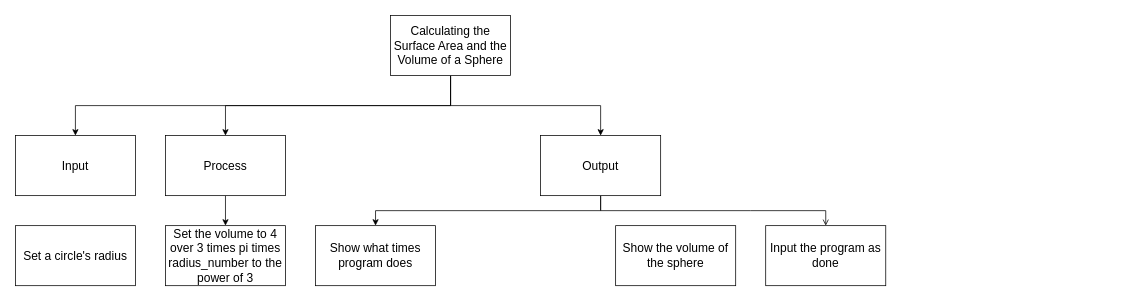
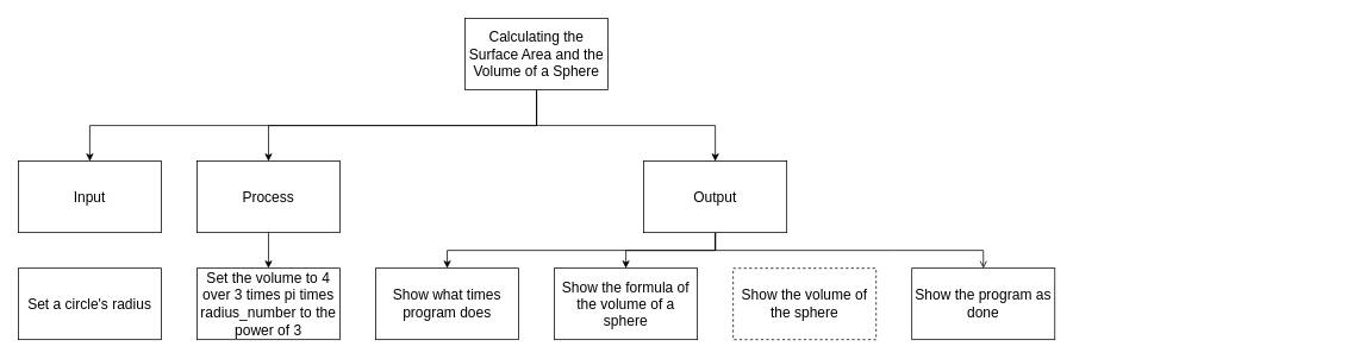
  <mxCell id="0" />
  <mxCell id="1" parent="0" />
  <mxCell id="2" style="edgeStyle=orthogonalEdgeStyle;html=1;entryX=0.5;entryY=0;entryDx=0;entryDy=0;fontSize=14;rounded=0;" parent="1" source="5" target="8" edge="1"><mxGeometry relative="1" as="geometry"><Array as="points"><mxPoint x="600" y="140" /><mxPoint x="100" y="140" /></Array></mxGeometry></mxCell>
  <mxCell id="3" style="edgeStyle=orthogonalEdgeStyle;rounded=0;html=1;fontSize=14;entryX=0.5;entryY=0;entryDx=0;entryDy=0;" parent="1" source="5" target="12" edge="1"><mxGeometry relative="1" as="geometry"><Array as="points"><mxPoint x="600" y="140" /><mxPoint x="800" y="140" /></Array></mxGeometry></mxCell>
  <mxCell id="4" style="edgeStyle=orthogonalEdgeStyle;rounded=0;html=1;fontSize=16;" parent="1" source="5" target="7" edge="1"><mxGeometry relative="1" as="geometry"><Array as="points"><mxPoint x="600" y="140" /><mxPoint x="300" y="140" /></Array></mxGeometry></mxCell>
  <mxCell id="5" value="Calculating the Surface Area and the Volume of a Sphere" style="rounded=0;whiteSpace=wrap;html=1;fontSize=16;" parent="1" vertex="1"><mxGeometry x="520" width="160" height="80" as="geometry" y="20" /></mxCell>
  <mxCell id="6" style="edgeStyle=orthogonalEdgeStyle;html=1;entryX=0.5;entryY=0;entryDx=0;entryDy=0;rounded=0;" parent="1" source="7" target="15" edge="1"><mxGeometry relative="1" as="geometry" /></mxCell>
  <mxCell id="7" value="Process" style="rounded=0;whiteSpace=wrap;html=1;fontSize=16;" parent="1" vertex="1"><mxGeometry x="220" y="180" width="160" height="80" as="geometry" /></mxCell>
  <mxCell id="8" value="Input" style="rounded=0;whiteSpace=wrap;html=1;fontSize=16;" parent="1" vertex="1"><mxGeometry y="180" width="160" height="80" as="geometry" x="20" /></mxCell>
  <mxCell id="9" style="edgeStyle=orthogonalEdgeStyle;html=1;entryX=0.5;entryY=0;entryDx=0;entryDy=0;rounded=0;endArrow=open;" parent="1" source="12" target="14" edge="1"><mxGeometry relative="1" as="geometry"><Array as="points"><mxPoint x="1000" y="280" /><mxPoint x="1500" y="280" /></Array></mxGeometry></mxCell>
  <mxCell id="10" style="edgeStyle=orthogonalEdgeStyle;rounded=0;html=1;entryX=0.5;entryY=0;entryDx=0;entryDy=0;" parent="1" source="12" target="16" edge="1"><mxGeometry relative="1" as="geometry"><Array as="points"><mxPoint x="800" y="280" /><mxPoint x="500" y="280" /></Array></mxGeometry></mxCell>
+ <mxCell id="11" style="edgeStyle=orthogonalEdgeStyle;html=1;entryX=0.5;entryY=0;entryDx=0;entryDy=0;rounded=0;" parent="1" source="12" target="17" edge="1"><mxGeometry relative="1" as="geometry" /></mxCell>
  <mxCell id="12" value="Output" style="rounded=0;whiteSpace=wrap;html=1;fontSize=16;" parent="1" vertex="1"><mxGeometry x="720" y="180" width="160" height="80" as="geometry" /></mxCell>
  <mxCell id="13" value="Set a circle's radius" style="rounded=0;whiteSpace=wrap;html=1;fontSize=16;" parent="1" vertex="1"><mxGeometry y="300" width="160" height="80" as="geometry" x="20" /></mxCell>
- <mxCell id="14" value="Input the program as done" style="rounded=0;whiteSpace=wrap;html=1;fontSize=16;" parent="1" vertex="1"><mxGeometry x="1020" y="300" width="160" height="80" as="geometry" /></mxCell>
+ <mxCell id="14" value="Show the program as done" style="rounded=0;whiteSpace=wrap;html=1;fontSize=16;" parent="1" vertex="1"><mxGeometry x="1020" y="300" width="160" height="80" as="geometry" /></mxCell>
  <mxCell id="15" value="Set the volume to 4 over 3 times pi times radius_number to the power of 3" style="rounded=0;whiteSpace=wrap;html=1;fontSize=16;" parent="1" vertex="1"><mxGeometry x="220" y="300" width="160" height="80" as="geometry" /></mxCell>
  <mxCell id="16" value="Show what times program does" style="rounded=0;whiteSpace=wrap;html=1;fontSize=16;" parent="1" vertex="1"><mxGeometry x="420" y="300" width="160" height="80" as="geometry" /></mxCell>
- <mxCell id="18" value="Show the volume of the sphere" style="rounded=0;whiteSpace=wrap;html=1;fontSize=16;" parent="1" vertex="1"><mxGeometry x="820" y="300" width="160" height="80" as="geometry" /></mxCell>
+ <mxCell id="17" value="Show the formula of the volume of a sphere" style="rounded=0;whiteSpace=wrap;html=1;fontSize=16;" parent="1" vertex="1"><mxGeometry x="620" y="300" width="160" height="80" as="geometry" /></mxCell>
+ <mxCell id="18" value="Show the volume of the sphere" style="rounded=0;whiteSpace=wrap;html=1;fontSize=16;dashed=1;" parent="1" vertex="1"><mxGeometry x="820" y="300" width="160" height="80" as="geometry" /></mxCell>
